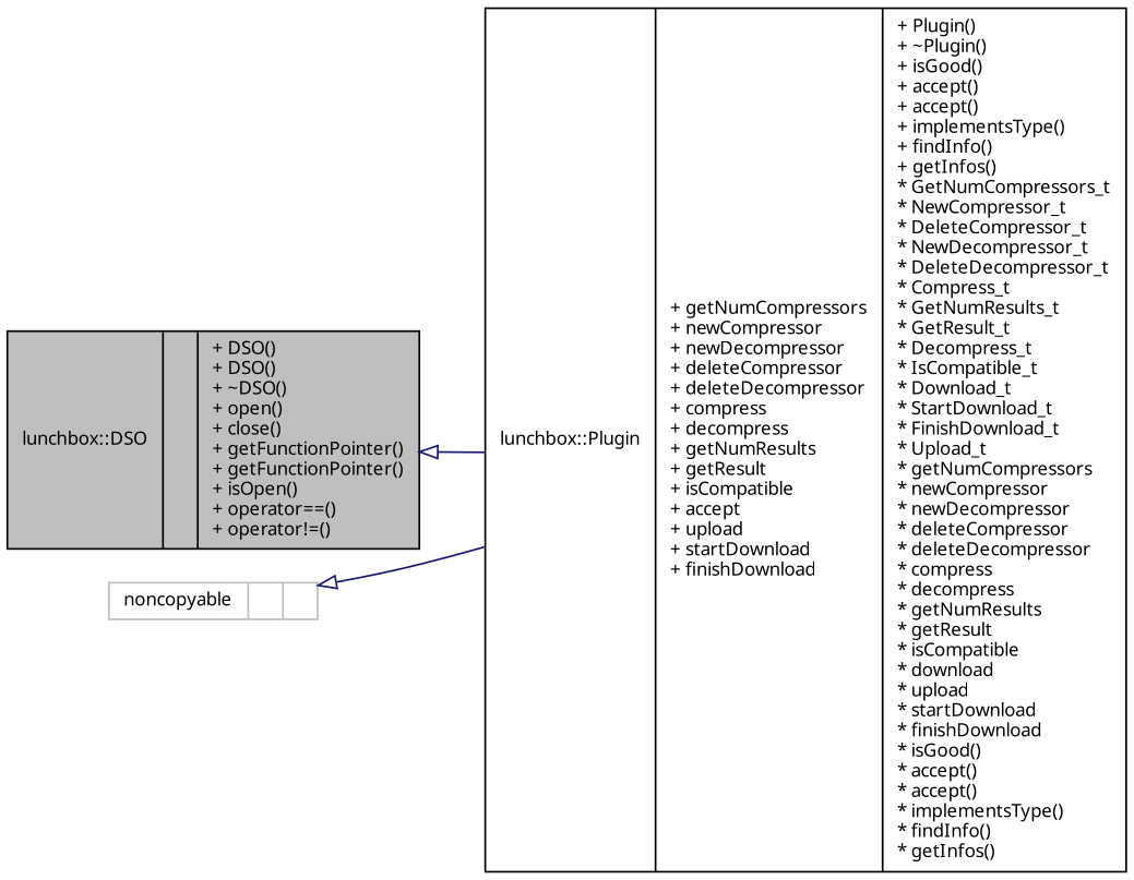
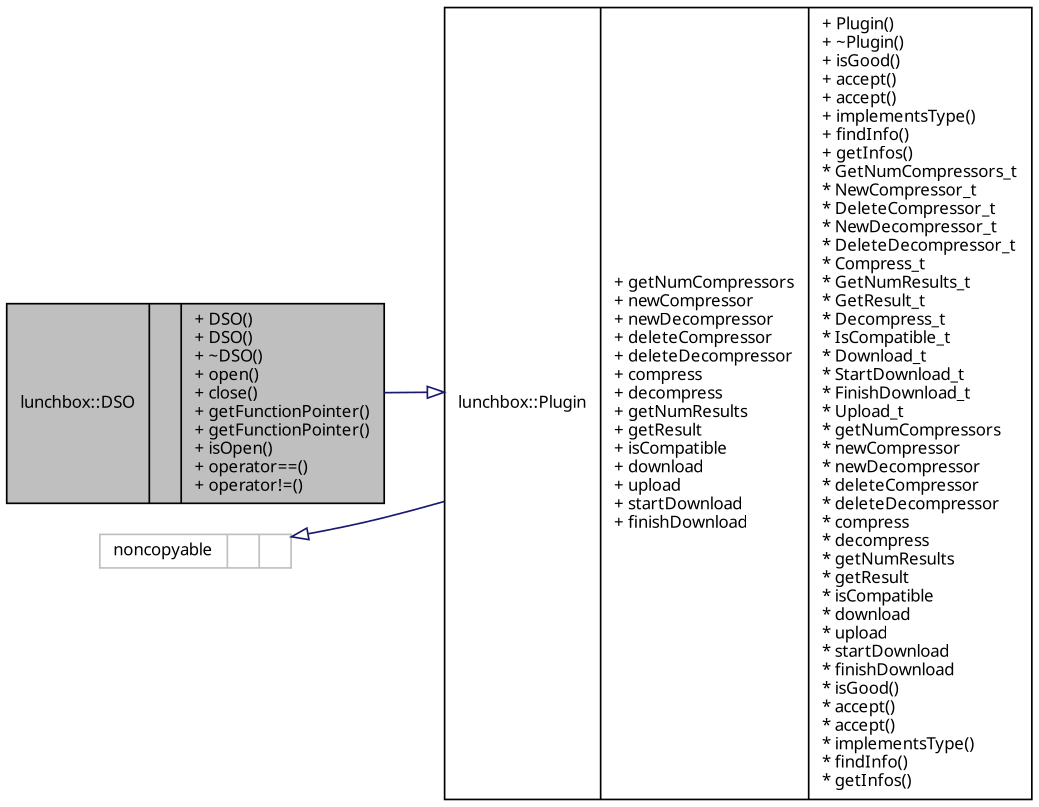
  digraph {
    rankdir=LR
    node [color=black fillcolor=white fontname=Sans fontsize=10 shape=record style=filled]
    edge [arrowtail=onormal color=midnightblue dir=back fontname=Sans fontsize=10 labelfontname=Sans labelfontsize=10 style=solid]
    n1 [fillcolor=grey75 fontcolor=black height=0.2 label="{lunchbox::DSO\n||+ DSO()\l+ DSO()\l+ ~DSO()\l+ open()\l+ close()\l+ getFunctionPointer()\l+ getFunctionPointer()\l+ isOpen()\l+ operator==()\l+ operator!=()\l}" width=0.4]
-   n2 [height=0.2 label="{lunchbox::Plugin\n|+ getNumCompressors\l+ newCompressor\l+ newDecompressor\l+ deleteCompressor\l+ deleteDecompressor\l+ compress\l+ decompress\l+ getNumResults\l+ getResult\l+ isCompatible\l+ accept\l+ upload\l+ startDownload\l+ finishDownload\l|+ Plugin()\l+ ~Plugin()\l+ isGood()\l+ accept()\l+ accept()\l+ implementsType()\l+ findInfo()\l+ getInfos()\l* GetNumCompressors_t\l* NewCompressor_t\l* DeleteCompressor_t\l* NewDecompressor_t\l* DeleteDecompressor_t\l* Compress_t\l* GetNumResults_t\l* GetResult_t\l* Decompress_t\l* IsCompatible_t\l* Download_t\l* StartDownload_t\l* FinishDownload_t\l* Upload_t\l* getNumCompressors\l* newCompressor\l* newDecompressor\l* deleteCompressor\l* deleteDecompressor\l* compress\l* decompress\l* getNumResults\l* getResult\l* isCompatible\l* download\l* upload\l* startDownload\l* finishDownload\l* isGood()\l* accept()\l* accept()\l* implementsType()\l* findInfo()\l* getInfos()\l}" width=0.4]
+   n2 [height=0.2 label="{lunchbox::Plugin\n|+ getNumCompressors\l+ newCompressor\l+ newDecompressor\l+ deleteCompressor\l+ deleteDecompressor\l+ compress\l+ decompress\l+ getNumResults\l+ getResult\l+ isCompatible\l+ download\l+ upload\l+ startDownload\l+ finishDownload\l|+ Plugin()\l+ ~Plugin()\l+ isGood()\l+ accept()\l+ accept()\l+ implementsType()\l+ findInfo()\l+ getInfos()\l* GetNumCompressors_t\l* NewCompressor_t\l* DeleteCompressor_t\l* NewDecompressor_t\l* DeleteDecompressor_t\l* Compress_t\l* GetNumResults_t\l* GetResult_t\l* Decompress_t\l* IsCompatible_t\l* Download_t\l* StartDownload_t\l* FinishDownload_t\l* Upload_t\l* getNumCompressors\l* newCompressor\l* newDecompressor\l* deleteCompressor\l* deleteDecompressor\l* compress\l* decompress\l* getNumResults\l* getResult\l* isCompatible\l* download\l* upload\l* startDownload\l* finishDownload\l* isGood()\l* accept()\l* accept()\l* implementsType()\l* findInfo()\l* getInfos()\l}" width=0.4]
    n3 [color=grey75 height=0.2 label="{noncopyable\n||}" width=0.4]
-   n1 -> n2
+   n2 -> n1
    n3 -> n2
  }
